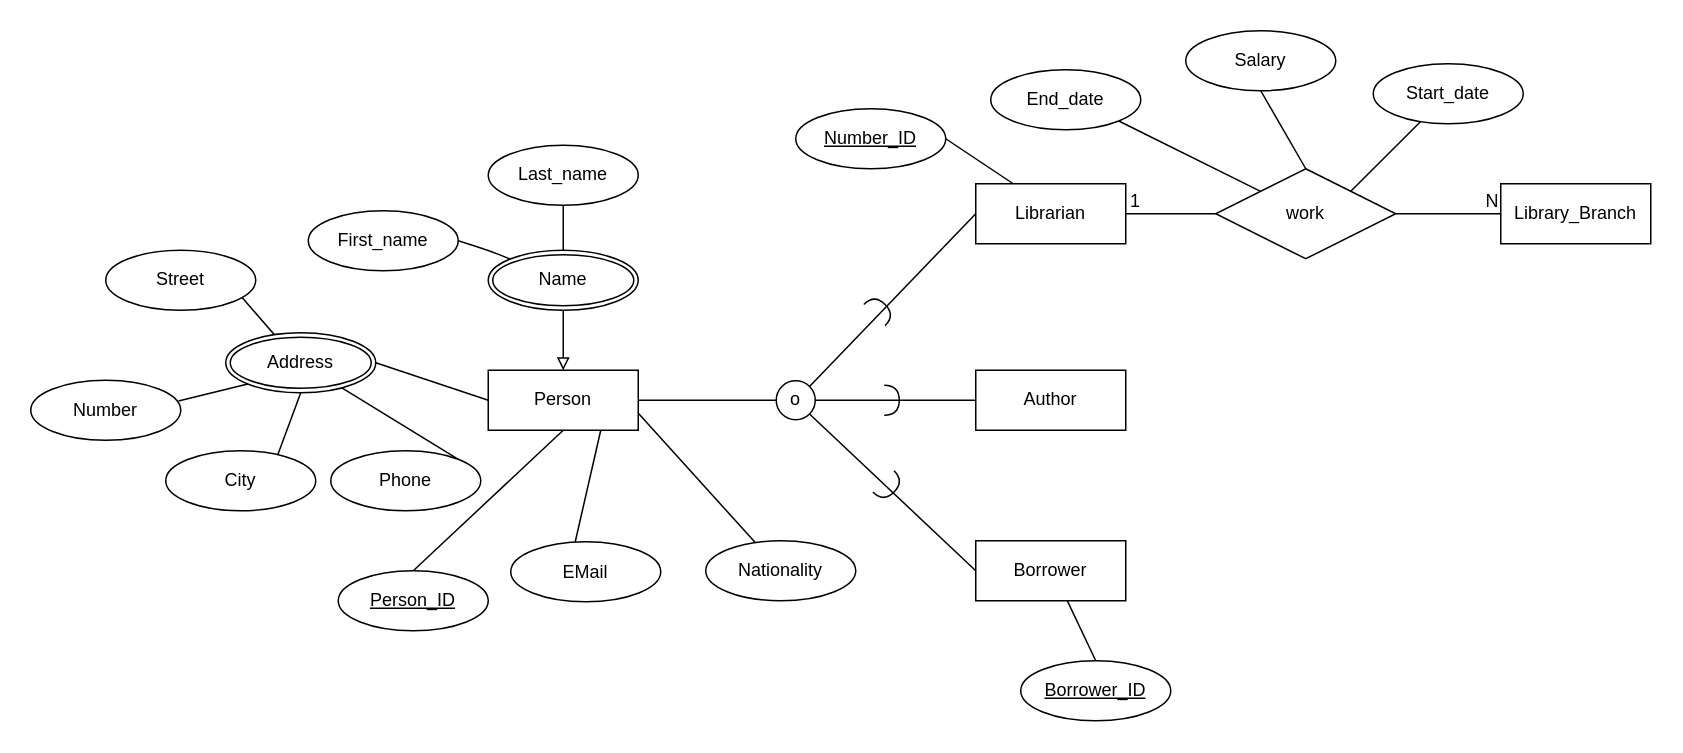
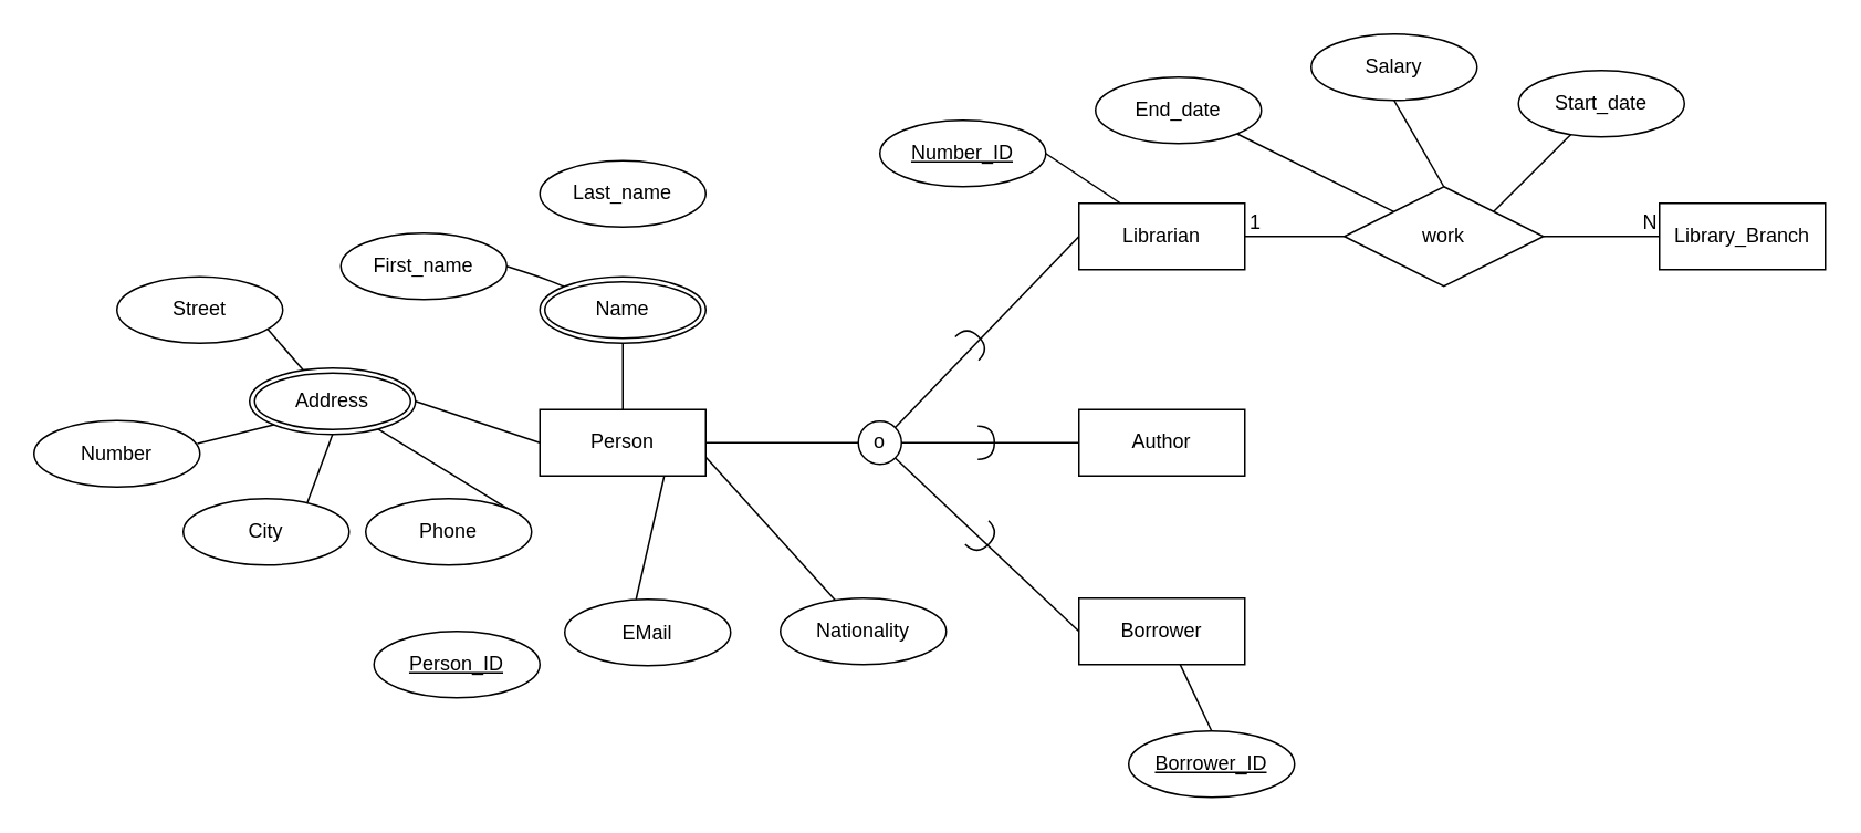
  <mxCell id="0" />
  <mxCell id="1" parent="0" />
  <mxCell id="2" value="Librarian" style="whiteSpace=wrap;html=1;align=center;" parent="1" vertex="1"><mxGeometry x="650" y="122" width="100" height="40" as="geometry" /></mxCell>
  <mxCell id="3" value="Borrower" style="whiteSpace=wrap;html=1;align=center;" parent="1" vertex="1"><mxGeometry x="650" y="360" width="100" height="40" as="geometry" /></mxCell>
  <mxCell id="4" value="Library_Branch" style="whiteSpace=wrap;html=1;align=center;" parent="1" vertex="1"><mxGeometry x="1000" y="122" width="100" height="40" as="geometry" /></mxCell>
  <mxCell id="5" style="edgeStyle=none;rounded=0;orthogonalLoop=1;jettySize=auto;html=1;exitX=0.5;exitY=0;exitDx=0;exitDy=0;entryX=0.61;entryY=0.998;entryDx=0;entryDy=0;endArrow=none;endFill=0;entryPerimeter=0;" parent="1" source="6" target="3" edge="1"><mxGeometry relative="1" as="geometry" /></mxCell>
  <mxCell id="6" value="Borrower_ID" style="ellipse;whiteSpace=wrap;html=1;align=center;fontStyle=4" parent="1" vertex="1"><mxGeometry x="680" y="440" width="100" height="40" as="geometry" /></mxCell>
  <mxCell id="7" style="edgeStyle=none;html=1;exitX=1;exitY=0;exitDx=0;exitDy=0;entryX=0.318;entryY=0.958;entryDx=0;entryDy=0;entryPerimeter=0;endArrow=none;endFill=0;" parent="1" source="8" target="42" edge="1"><mxGeometry relative="1" as="geometry" /></mxCell>
  <mxCell id="8" value="work" style="shape=rhombus;perimeter=rhombusPerimeter;whiteSpace=wrap;html=1;align=center;" parent="1" vertex="1"><mxGeometry x="810" y="112" width="120" height="60" as="geometry" /></mxCell>
  <mxCell id="9" style="edgeStyle=none;html=1;exitX=1;exitY=0.5;exitDx=0;exitDy=0;entryX=0.25;entryY=0;entryDx=0;entryDy=0;endArrow=none;endFill=0;" parent="1" source="10" target="2" edge="1"><mxGeometry relative="1" as="geometry" /></mxCell>
  <mxCell id="10" value="Number_ID" style="ellipse;whiteSpace=wrap;html=1;align=center;fontStyle=4" parent="1" vertex="1"><mxGeometry x="530" y="72" width="100" height="40" as="geometry" /></mxCell>
  <mxCell id="11" style="edgeStyle=none;html=1;exitX=1;exitY=0.5;exitDx=0;exitDy=0;endArrow=none;endFill=0;entryX=0;entryY=0;entryDx=0;entryDy=0;" parent="1" source="12" target="35" edge="1"><mxGeometry relative="1" as="geometry"><Array as="points"><mxPoint x="325" y="166.33" /></Array></mxGeometry></mxCell>
  <mxCell id="12" value="First_name" style="ellipse;whiteSpace=wrap;html=1;align=center;" parent="1" vertex="1"><mxGeometry x="205" y="140" width="100" height="40" as="geometry" /></mxCell>
- <mxCell id="13" style="edgeStyle=none;html=1;exitX=0.5;exitY=1;exitDx=0;exitDy=0;entryX=0.5;entryY=0;entryDx=0;entryDy=0;endArrow=none;endFill=0;" parent="1" source="14" target="35" edge="1"><mxGeometry relative="1" as="geometry" /></mxCell>
  <mxCell id="14" value="Last_name" style="ellipse;whiteSpace=wrap;html=1;align=center;" parent="1" vertex="1"><mxGeometry x="325" y="96.33" width="100" height="40" as="geometry" /></mxCell>
  <mxCell id="15" style="edgeStyle=none;html=1;exitX=0.43;exitY=0;exitDx=0;exitDy=0;entryX=0.75;entryY=1;entryDx=0;entryDy=0;endArrow=none;endFill=0;exitPerimeter=0;" parent="1" source="16" target="33" edge="1"><mxGeometry relative="1" as="geometry" /></mxCell>
  <mxCell id="16" value="EMail" style="ellipse;whiteSpace=wrap;html=1;align=center;" parent="1" vertex="1"><mxGeometry x="340" y="360.67" width="100" height="40" as="geometry" /></mxCell>
  <mxCell id="17" style="edgeStyle=none;html=1;exitX=1;exitY=0;exitDx=0;exitDy=0;endArrow=none;endFill=0;" parent="1" source="18" target="20" edge="1"><mxGeometry relative="1" as="geometry" /></mxCell>
  <mxCell id="18" value="Phone" style="ellipse;whiteSpace=wrap;html=1;align=center;" parent="1" vertex="1"><mxGeometry x="220" y="300" width="100" height="40" as="geometry" /></mxCell>
  <mxCell id="19" style="edgeStyle=none;html=1;exitX=1;exitY=0.5;exitDx=0;exitDy=0;entryX=0;entryY=0.5;entryDx=0;entryDy=0;endArrow=none;endFill=0;" parent="1" source="20" target="33" edge="1"><mxGeometry relative="1" as="geometry" /></mxCell>
  <mxCell id="20" value="Address" style="ellipse;shape=doubleEllipse;margin=3;whiteSpace=wrap;html=1;align=center;" parent="1" vertex="1"><mxGeometry x="150" y="221.33" width="100" height="40" as="geometry" /></mxCell>
  <mxCell id="21" style="edgeStyle=none;html=1;exitX=0.909;exitY=0.787;exitDx=0;exitDy=0;endArrow=none;endFill=0;entryX=0.323;entryY=0.031;entryDx=0;entryDy=0;entryPerimeter=0;exitPerimeter=0;" parent="1" source="22" target="20" edge="1"><mxGeometry relative="1" as="geometry" /></mxCell>
  <mxCell id="22" value="Street" style="ellipse;whiteSpace=wrap;html=1;align=center;" parent="1" vertex="1"><mxGeometry x="70" y="166.33" width="100" height="40" as="geometry" /></mxCell>
  <mxCell id="23" style="edgeStyle=none;html=1;exitX=0.985;exitY=0.346;exitDx=0;exitDy=0;endArrow=none;endFill=0;entryX=0;entryY=1;entryDx=0;entryDy=0;exitPerimeter=0;" parent="1" source="24" target="20" edge="1"><mxGeometry relative="1" as="geometry" /></mxCell>
  <mxCell id="24" value="Number" style="ellipse;whiteSpace=wrap;html=1;align=center;" parent="1" vertex="1"><mxGeometry x="20" y="253" width="100" height="40" as="geometry" /></mxCell>
  <mxCell id="25" style="edgeStyle=none;html=1;exitX=0.742;exitY=0.1;exitDx=0;exitDy=0;entryX=0.5;entryY=1;entryDx=0;entryDy=0;endArrow=none;endFill=0;exitPerimeter=0;" parent="1" source="26" target="20" edge="1"><mxGeometry relative="1" as="geometry" /></mxCell>
  <mxCell id="26" value="City" style="ellipse;whiteSpace=wrap;html=1;align=center;" parent="1" vertex="1"><mxGeometry x="110" y="300" width="100" height="40" as="geometry" /></mxCell>
  <mxCell id="27" style="edgeStyle=none;rounded=0;orthogonalLoop=1;jettySize=auto;html=1;exitX=1;exitY=0.5;exitDx=0;exitDy=0;entryX=0;entryY=0.5;entryDx=0;entryDy=0;endArrow=none;endFill=0;" parent="1" edge="1"><mxGeometry relative="1" as="geometry"><mxPoint x="480" y="409.67" as="sourcePoint" /></mxGeometry></mxCell>
  <mxCell id="28" style="edgeStyle=none;rounded=0;orthogonalLoop=1;jettySize=auto;html=1;exitX=1;exitY=1;exitDx=0;exitDy=0;endArrow=none;endFill=0;" parent="1" edge="1"><mxGeometry relative="1" as="geometry"><mxPoint x="515.355" y="364.142" as="sourcePoint" /></mxGeometry></mxCell>
  <mxCell id="29" style="edgeStyle=none;rounded=0;orthogonalLoop=1;jettySize=auto;html=1;exitX=1;exitY=0;exitDx=0;exitDy=0;entryX=0;entryY=1;entryDx=0;entryDy=0;endArrow=none;endFill=0;" parent="1" edge="1"><mxGeometry relative="1" as="geometry"><mxPoint x="495.355" y="455.528" as="sourcePoint" /></mxGeometry></mxCell>
  <mxCell id="30" value="" style="endArrow=none;html=1;rounded=0;exitX=1;exitY=0.5;exitDx=0;exitDy=0;entryX=0;entryY=0.5;entryDx=0;entryDy=0;" parent="1" source="8" target="4" edge="1"><mxGeometry relative="1" as="geometry"><mxPoint x="960" y="136.33" as="sourcePoint" /><mxPoint x="1030" y="135.33" as="targetPoint" /></mxGeometry></mxCell>
  <mxCell id="31" value="N" style="resizable=0;html=1;align=right;verticalAlign=bottom;" parent="30" connectable="0" vertex="1"><mxGeometry x="1" relative="1" as="geometry"><mxPoint x="-1" as="offset" /></mxGeometry></mxCell>
  <mxCell id="32" style="edgeStyle=none;html=1;exitX=1;exitY=0.5;exitDx=0;exitDy=0;entryX=0;entryY=0.5;entryDx=0;entryDy=0;endArrow=none;endFill=0;" parent="1" source="33" target="39" edge="1"><mxGeometry relative="1" as="geometry" /></mxCell>
  <mxCell id="33" value="Person" style="whiteSpace=wrap;html=1;align=center;" parent="1" vertex="1"><mxGeometry x="325" y="246.33" width="100" height="40" as="geometry" /></mxCell>
- <mxCell id="34" style="edgeStyle=none;html=1;exitX=0.5;exitY=1;exitDx=0;exitDy=0;entryX=0.5;entryY=0;entryDx=0;entryDy=0;endArrow=block;endFill=0;" parent="1" source="35" target="33" edge="1"><mxGeometry relative="1" as="geometry" /></mxCell>
+ <mxCell id="34" style="edgeStyle=none;html=1;exitX=0.5;exitY=1;exitDx=0;exitDy=0;entryX=0.5;entryY=0;entryDx=0;entryDy=0;endArrow=none;endFill=0;" parent="1" source="35" target="33" edge="1"><mxGeometry relative="1" as="geometry" /></mxCell>
  <mxCell id="35" value="Name" style="ellipse;shape=doubleEllipse;margin=3;whiteSpace=wrap;html=1;align=center;" parent="1" vertex="1"><mxGeometry x="325" y="166.33" width="100" height="40" as="geometry" /></mxCell>
  <mxCell id="36" style="edgeStyle=none;html=1;exitX=1;exitY=1;exitDx=0;exitDy=0;entryX=0;entryY=0.5;entryDx=0;entryDy=0;endArrow=none;endFill=0;" parent="1" source="39" target="3" edge="1"><mxGeometry relative="1" as="geometry" /></mxCell>
  <mxCell id="37" style="edgeStyle=none;html=1;entryX=0;entryY=0.5;entryDx=0;entryDy=0;endArrow=none;endFill=0;exitX=1;exitY=0;exitDx=0;exitDy=0;" parent="1" source="39" target="2" edge="1"><mxGeometry relative="1" as="geometry"><mxPoint x="530" y="250" as="sourcePoint" /></mxGeometry></mxCell>
  <mxCell id="38" style="rounded=0;orthogonalLoop=1;jettySize=auto;html=1;exitX=1;exitY=0.5;exitDx=0;exitDy=0;entryX=0;entryY=0.5;entryDx=0;entryDy=0;endArrow=none;endFill=0;" parent="1" source="39" target="49" edge="1"><mxGeometry relative="1" as="geometry" /></mxCell>
  <mxCell id="39" value="o" style="ellipse;whiteSpace=wrap;html=1;aspect=fixed;" parent="1" vertex="1"><mxGeometry x="517" y="253.33" width="26" height="26" as="geometry" /></mxCell>
  <mxCell id="40" style="edgeStyle=none;html=1;exitX=0.5;exitY=1;exitDx=0;exitDy=0;entryX=0.5;entryY=0;entryDx=0;entryDy=0;endArrow=none;endFill=0;" parent="1" source="41" target="8" edge="1"><mxGeometry relative="1" as="geometry"><mxPoint x="820" y="60.33" as="sourcePoint" /></mxGeometry></mxCell>
  <mxCell id="41" value="Salary" style="ellipse;whiteSpace=wrap;html=1;align=center;" parent="1" vertex="1"><mxGeometry x="790" y="20" width="100" height="40" as="geometry" /></mxCell>
  <mxCell id="42" value="Start_date" style="ellipse;whiteSpace=wrap;html=1;align=center;" parent="1" vertex="1"><mxGeometry x="915" y="42" width="100" height="40" as="geometry" /></mxCell>
  <mxCell id="43" style="edgeStyle=none;html=1;endArrow=none;endFill=0;exitX=1;exitY=1;exitDx=0;exitDy=0;" parent="1" source="44" target="8" edge="1"><mxGeometry relative="1" as="geometry" /></mxCell>
  <mxCell id="44" value="End_date" style="ellipse;whiteSpace=wrap;html=1;align=center;" parent="1" vertex="1"><mxGeometry x="660" y="46" width="100" height="40" as="geometry" /></mxCell>
  <mxCell id="45" value="" style="endArrow=none;html=1;rounded=0;exitX=0;exitY=0.5;exitDx=0;exitDy=0;entryX=1;entryY=0.5;entryDx=0;entryDy=0;" parent="1" source="8" target="2" edge="1"><mxGeometry relative="1" as="geometry"><mxPoint x="760" y="-20.08" as="sourcePoint" /><mxPoint x="620" y="-20.08" as="targetPoint" /></mxGeometry></mxCell>
  <mxCell id="46" value="1" style="resizable=0;html=1;align=right;verticalAlign=bottom;" parent="45" connectable="0" vertex="1"><mxGeometry x="1" relative="1" as="geometry"><mxPoint x="10" as="offset" /></mxGeometry></mxCell>
- <mxCell id="47" style="edgeStyle=none;html=1;exitX=0.5;exitY=0;exitDx=0;exitDy=0;entryX=0.5;entryY=1;entryDx=0;entryDy=0;endArrow=none;endFill=0;" parent="1" source="48" target="33" edge="1"><mxGeometry relative="1" as="geometry" /></mxCell>
  <mxCell id="48" value="Person_ID" style="ellipse;whiteSpace=wrap;html=1;align=center;fontStyle=4" parent="1" vertex="1"><mxGeometry x="225" y="380" width="100" height="40" as="geometry" /></mxCell>
  <mxCell id="49" value="Author" style="whiteSpace=wrap;html=1;align=center;" parent="1" vertex="1"><mxGeometry x="650" y="246.33" width="100" height="40" as="geometry" /></mxCell>
  <mxCell id="50" value="" style="shape=requiredInterface;html=1;verticalLabelPosition=bottom;sketch=0;rotation=-45;" parent="1" vertex="1"><mxGeometry x="581" y="196" width="10" height="20" as="geometry" /></mxCell>
  <mxCell id="51" value="" style="shape=requiredInterface;html=1;verticalLabelPosition=bottom;sketch=0;rotation=0;" parent="1" vertex="1"><mxGeometry x="589" y="256.33" width="10" height="20" as="geometry" /></mxCell>
  <mxCell id="52" value="" style="shape=requiredInterface;html=1;verticalLabelPosition=bottom;sketch=0;rotation=45;" parent="1" vertex="1"><mxGeometry x="587" y="314" width="10" height="20" as="geometry" /></mxCell>
  <mxCell id="53" value="" style="rounded=0;orthogonalLoop=1;jettySize=auto;html=1;endArrow=none;endFill=0;entryX=1.002;entryY=0.72;entryDx=0;entryDy=0;entryPerimeter=0;" parent="1" source="54" target="33" edge="1"><mxGeometry relative="1" as="geometry" /></mxCell>
  <mxCell id="54" value="Nationality" style="ellipse;whiteSpace=wrap;html=1;align=center;" parent="1" vertex="1"><mxGeometry x="470" y="360" width="100" height="40" as="geometry" /></mxCell>
